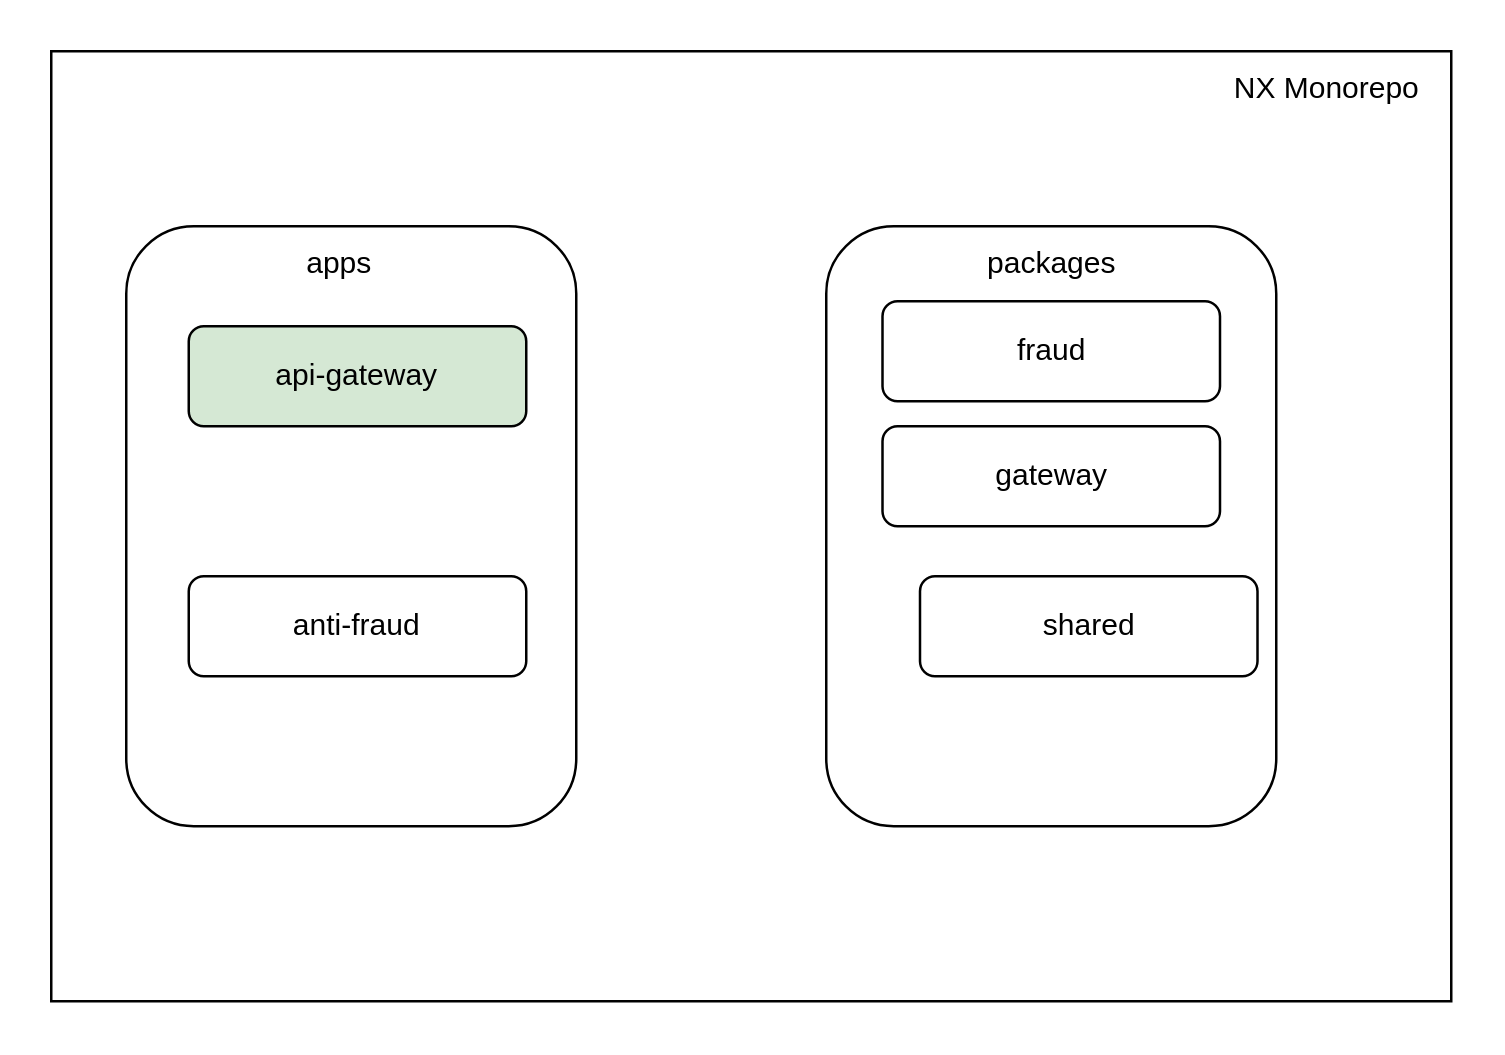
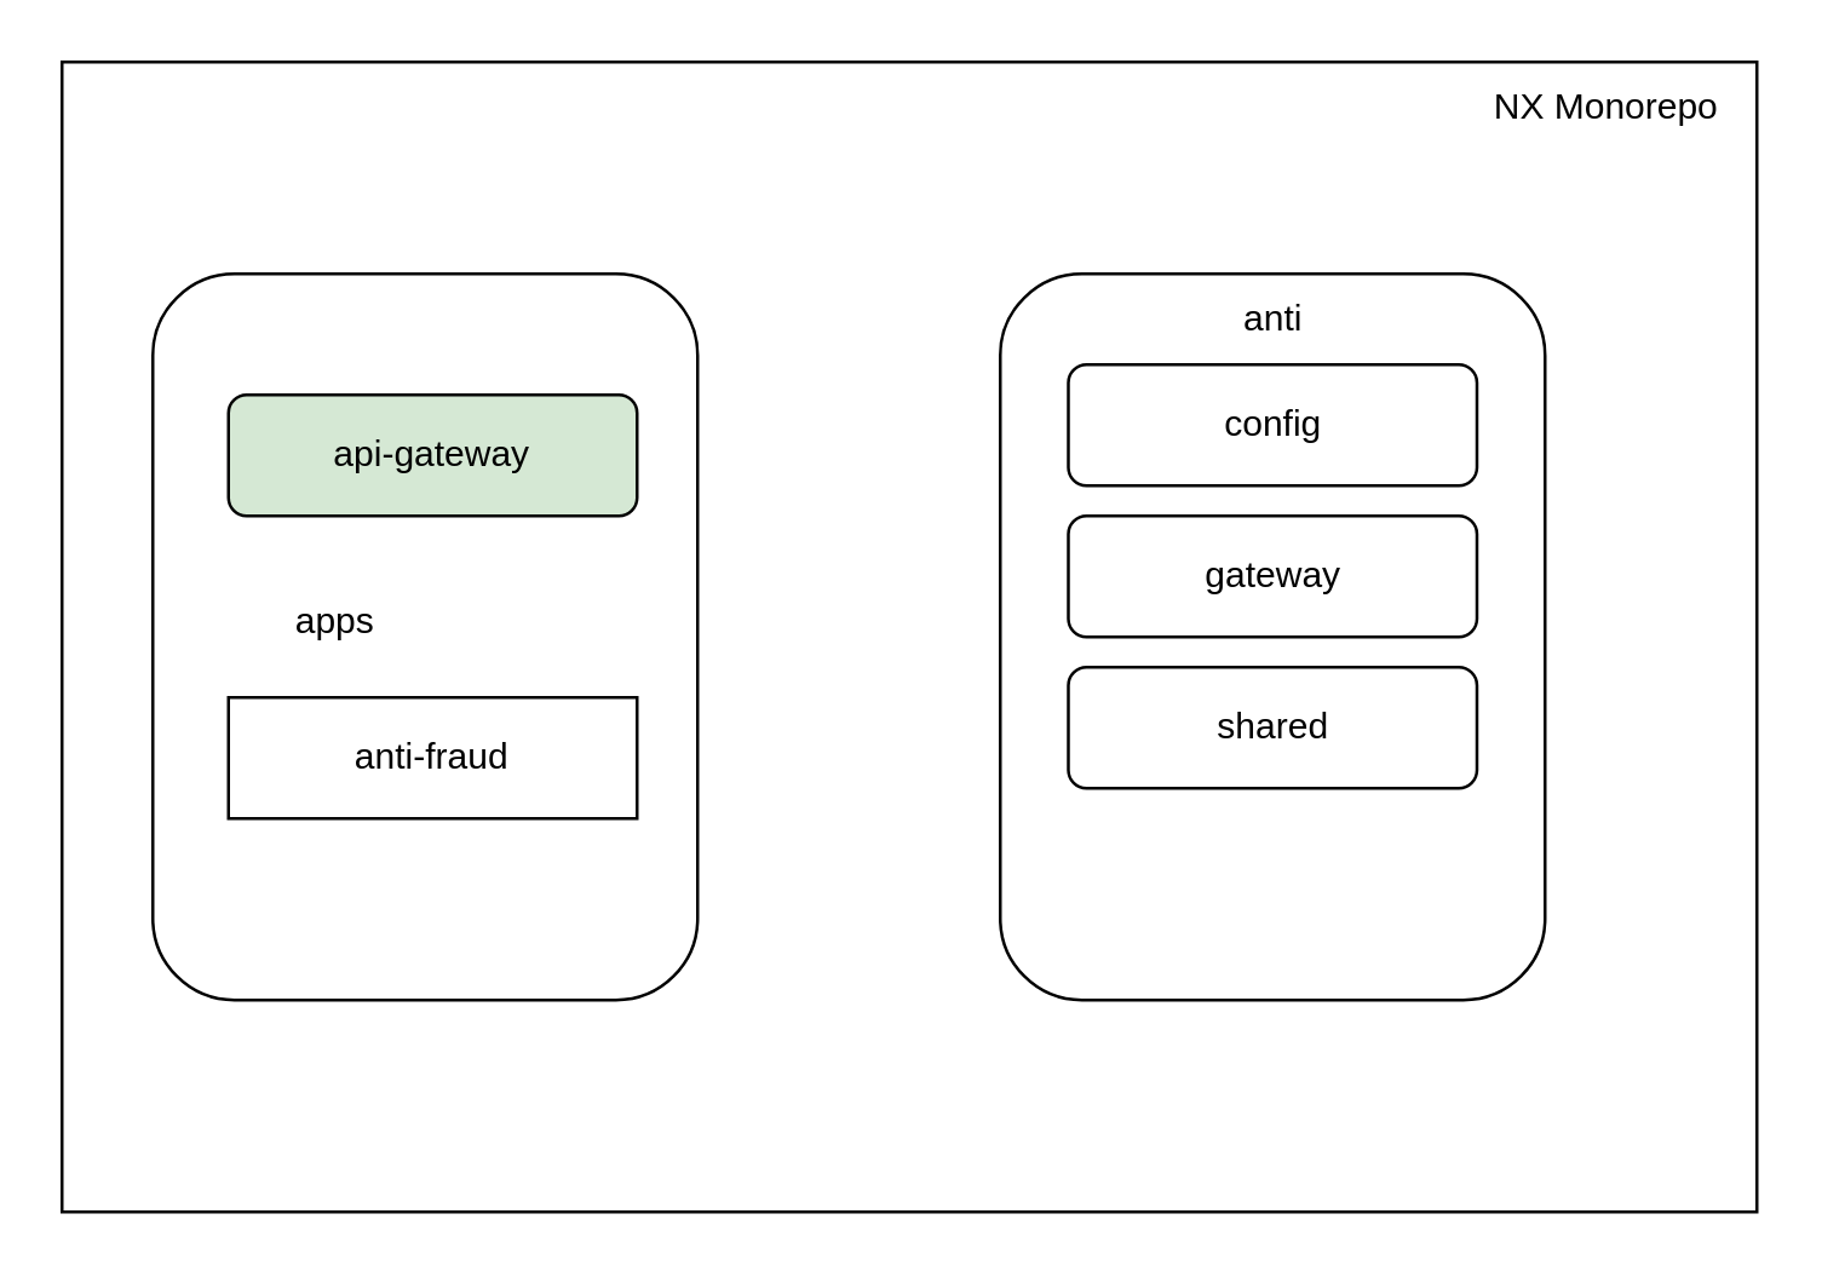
  <mxCell id="0" />
  <mxCell id="1" parent="0" />
  <mxCell id="2" value="" style="rounded=0;whiteSpace=wrap;html=1;" vertex="1" parent="1"><mxGeometry x="20" y="20" width="560" height="380" as="geometry" /></mxCell>
  <mxCell id="3" value="NX Monorepo" style="text;html=1;align=center;verticalAlign=middle;resizable=0;points=[];autosize=1;strokeColor=none;fillColor=none;" vertex="1" parent="1"><mxGeometry x="480" y="20" width="100" height="30" as="geometry" /></mxCell>
  <mxCell id="4" value="" style="rounded=1;whiteSpace=wrap;html=1;" vertex="1" parent="1"><mxGeometry x="50" y="90" width="180" height="240" as="geometry" /></mxCell>
  <mxCell id="5" value="" style="rounded=1;whiteSpace=wrap;html=1;" vertex="1" parent="1"><mxGeometry x="330" y="90" width="180" height="240" as="geometry" /></mxCell>
  <mxCell id="6" value="api-gateway" style="rounded=1;whiteSpace=wrap;html=1;fillColor=#d5e8d4;" vertex="1" parent="1"><mxGeometry x="75" y="130" width="135" height="40" as="geometry" /></mxCell>
- <mxCell id="7" value="apps" style="text;html=1;align=center;verticalAlign=middle;resizable=0;points=[];autosize=1;strokeColor=none;fillColor=none;" vertex="1" parent="1"><mxGeometry x="110" y="90" width="50" height="30" as="geometry" /></mxCell>
- <mxCell id="8" value="anti-fraud" style="rounded=1;whiteSpace=wrap;html=1;" vertex="1" parent="1"><mxGeometry x="75" y="230" width="135" height="40" as="geometry" /></mxCell>
- <mxCell id="9" value="packages" style="text;html=1;align=center;verticalAlign=middle;resizable=0;points=[];autosize=1;strokeColor=none;fillColor=none;" vertex="1" parent="1"><mxGeometry x="385" y="90" width="70" height="30" as="geometry" /></mxCell>
- <mxCell id="10" value="fraud" style="rounded=1;whiteSpace=wrap;html=1;" vertex="1" parent="1"><mxGeometry x="352.5" y="120" width="135" height="40" as="geometry" /></mxCell>
- <mxCell id="11" value="shared" style="rounded=1;whiteSpace=wrap;html=1;" vertex="1" parent="1"><mxGeometry x="367.5" y="230" width="135" height="40" as="geometry" /></mxCell>
+ <mxCell id="7" value="apps" style="text;html=1;align=center;verticalAlign=middle;resizable=0;points=[];autosize=1;strokeColor=none;fillColor=none;" vertex="1" parent="1"><mxGeometry x="85" y="190" width="50" height="30" as="geometry" /></mxCell>
+ <mxCell id="8" value="anti-fraud" style="whiteSpace=wrap;html=1;rounded=0;" vertex="1" parent="1"><mxGeometry x="75" y="230" width="135" height="40" as="geometry" /></mxCell>
+ <mxCell id="9" value="anti" style="text;html=1;align=center;verticalAlign=middle;resizable=0;points=[];autosize=1;strokeColor=none;fillColor=none;" vertex="1" parent="1"><mxGeometry x="385" y="90" width="70" height="30" as="geometry" /></mxCell>
+ <mxCell id="10" value="config" style="rounded=1;whiteSpace=wrap;html=1;" vertex="1" parent="1"><mxGeometry x="352.5" y="120" width="135" height="40" as="geometry" /></mxCell>
+ <mxCell id="11" value="shared" style="rounded=1;whiteSpace=wrap;html=1;" vertex="1" parent="1"><mxGeometry x="352.5" y="220" width="135" height="40" as="geometry" /></mxCell>
  <mxCell id="12" value="gateway" style="rounded=1;whiteSpace=wrap;html=1;" vertex="1" parent="1"><mxGeometry x="352.5" y="170" width="135" height="40" as="geometry" /></mxCell>
